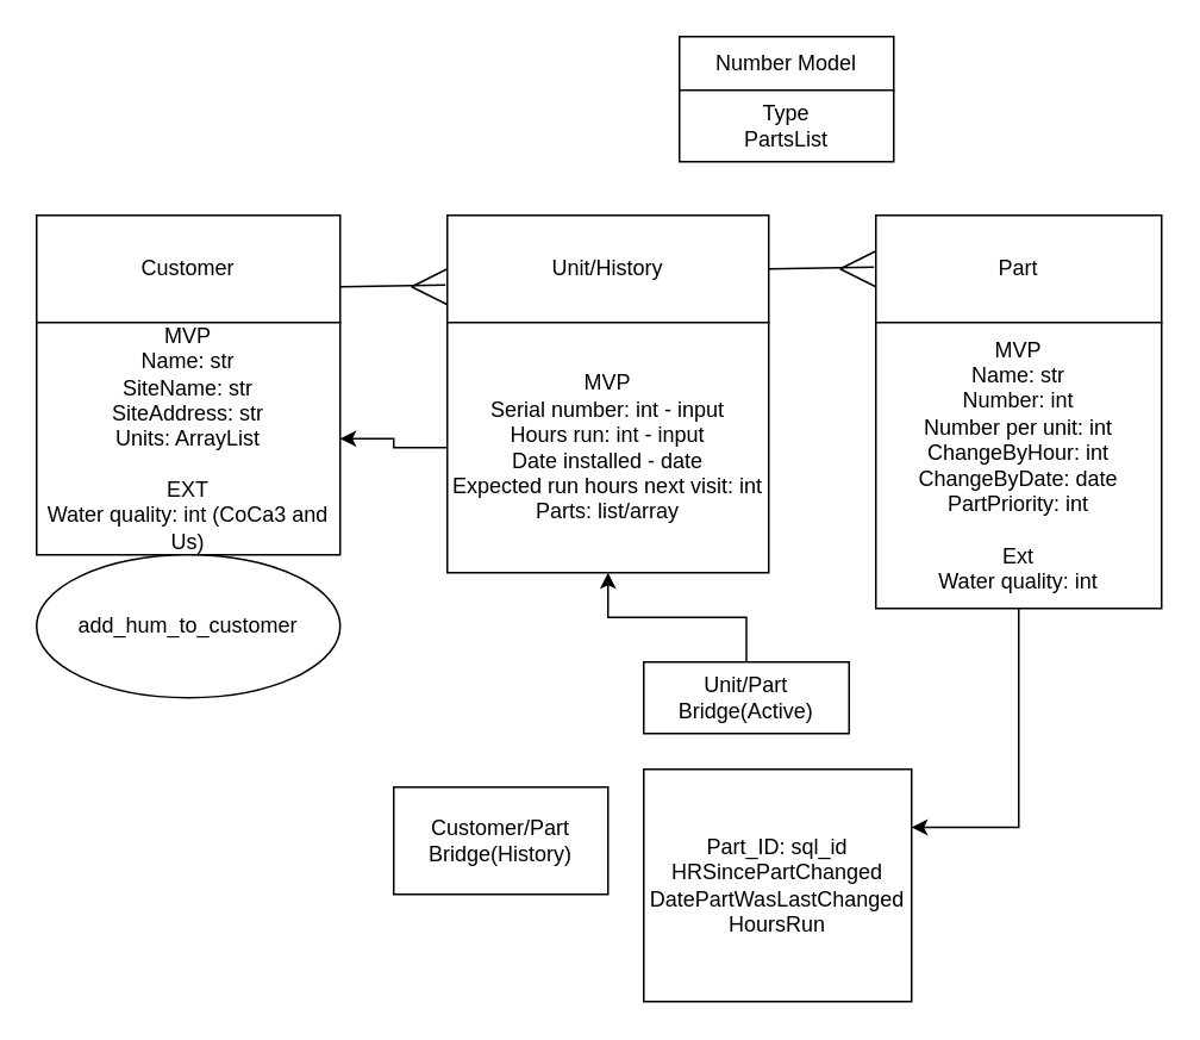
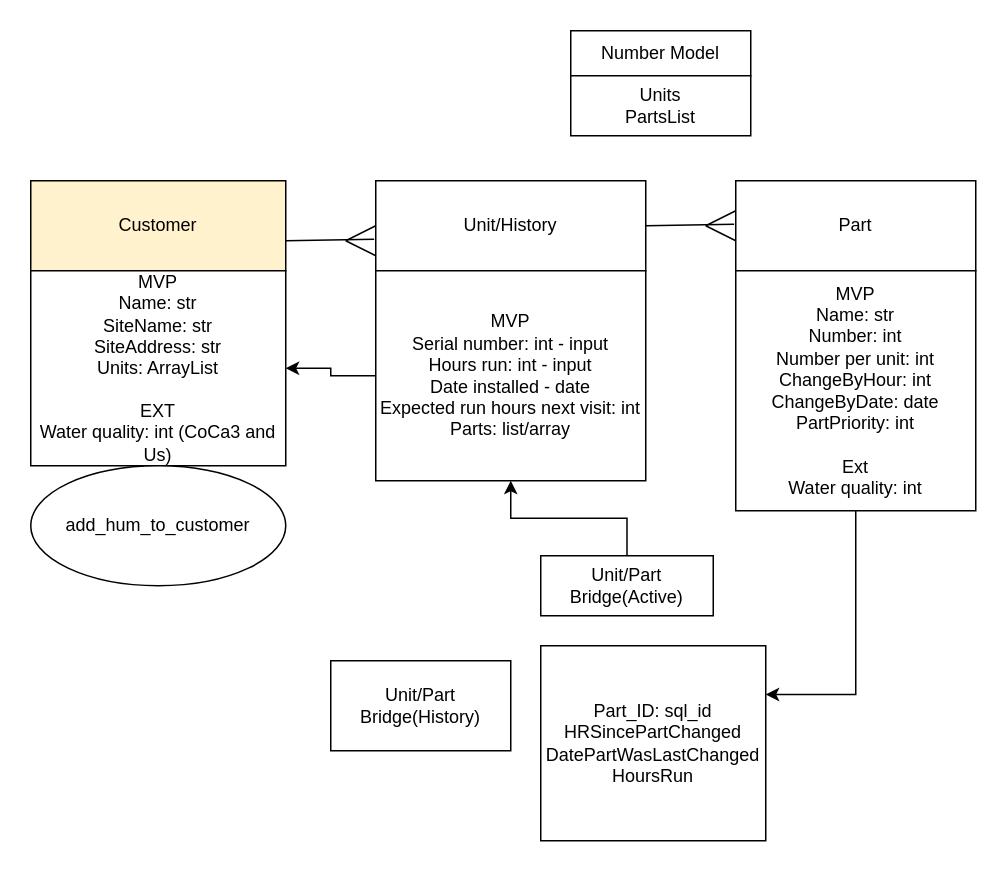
  <mxCell id="0" />
  <mxCell id="1" parent="0" />
  <mxCell id="2" value="Unit/History" style="rounded=0;whiteSpace=wrap;html=1;" parent="1" vertex="1"><mxGeometry x="250" y="120" width="180" height="60" as="geometry" /></mxCell>
  <mxCell id="3" style="edgeStyle=orthogonalEdgeStyle;rounded=0;orthogonalLoop=1;jettySize=auto;html=1;entryX=1;entryY=0.5;entryDx=0;entryDy=0;" edge="1" parent="1" source="4" target="10"><mxGeometry relative="1" as="geometry" /></mxCell>
  <mxCell id="4" value="MVP&lt;br&gt;Serial number: int - input&lt;br&gt;Hours run: int - input&lt;br&gt;Date installed - date&lt;br&gt;Expected run hours next visit: int&lt;br&gt;Parts: list/array" style="rounded=0;whiteSpace=wrap;html=1;" parent="1" vertex="1"><mxGeometry x="250" y="180" width="180" height="140" as="geometry" /></mxCell>
  <mxCell id="5" style="edgeStyle=orthogonalEdgeStyle;rounded=0;orthogonalLoop=1;jettySize=auto;html=1;exitX=0.5;exitY=1;exitDx=0;exitDy=0;" parent="1" source="2" target="2" edge="1"><mxGeometry relative="1" as="geometry" /></mxCell>
  <mxCell id="6" value="Part" style="rounded=0;whiteSpace=wrap;html=1;" parent="1" vertex="1"><mxGeometry x="490" y="120" width="160" height="60" as="geometry" /></mxCell>
  <mxCell id="7" style="edgeStyle=orthogonalEdgeStyle;rounded=0;orthogonalLoop=1;jettySize=auto;html=1;exitX=0.5;exitY=1;exitDx=0;exitDy=0;entryX=1;entryY=0.25;entryDx=0;entryDy=0;" edge="1" parent="1" source="8" target="14"><mxGeometry relative="1" as="geometry" /></mxCell>
  <mxCell id="8" value="MVP&lt;br&gt;Name: str&lt;br&gt;Number: int&lt;br&gt;Number per unit: int&lt;br&gt;ChangeByHour: int&lt;br&gt;ChangeByDate: date&lt;br&gt;PartPriority: int&lt;br&gt;&lt;br&gt;Ext&lt;br&gt;Water quality: int" style="rounded=0;whiteSpace=wrap;html=1;" parent="1" vertex="1"><mxGeometry x="490" y="180" width="160" height="160" as="geometry" /></mxCell>
- <mxCell id="9" value="Customer" style="rounded=0;whiteSpace=wrap;html=1;" parent="1" vertex="1"><mxGeometry x="20" y="120" width="170" height="60" as="geometry" /></mxCell>
+ <mxCell id="9" value="Customer" style="rounded=0;whiteSpace=wrap;html=1;fillColor=#fff2cc;" parent="1" vertex="1"><mxGeometry x="20" y="120" width="170" height="60" as="geometry" /></mxCell>
  <mxCell id="10" value="MVP&lt;br&gt;Name: str&lt;br&gt;SiteName: str&lt;br&gt;SiteAddress: str&lt;br&gt;Units: ArrayList&lt;br&gt;&lt;br&gt;EXT&lt;br&gt;Water quality: int (CoCa3 and Us)" style="rounded=0;whiteSpace=wrap;html=1;" parent="1" vertex="1"><mxGeometry x="20" y="180" width="170" height="130" as="geometry" /></mxCell>
  <mxCell id="11" value="add_hum_to_customer&lt;br&gt;" style="ellipse;whiteSpace=wrap;html=1;" parent="1" vertex="1"><mxGeometry x="20" y="310" width="170" height="80" as="geometry" /></mxCell>
  <mxCell id="12" style="edgeStyle=orthogonalEdgeStyle;rounded=0;orthogonalLoop=1;jettySize=auto;html=1;entryX=0.5;entryY=1;entryDx=0;entryDy=0;" edge="1" parent="1" source="13" target="4"><mxGeometry relative="1" as="geometry" /></mxCell>
  <mxCell id="13" value="Unit/Part Bridge(Active)" style="rounded=0;whiteSpace=wrap;html=1;" vertex="1" parent="1"><mxGeometry x="360" y="370" width="115" height="40" as="geometry" /></mxCell>
  <mxCell id="14" value="Part_ID: sql_id&lt;br&gt;HRSincePartChanged&lt;br&gt;DatePartWasLastChanged&lt;br&gt;HoursRun" style="rounded=0;whiteSpace=wrap;html=1;" vertex="1" parent="1"><mxGeometry x="360" y="430" width="150" height="130" as="geometry" /></mxCell>
  <mxCell id="15" value="" style="endArrow=none;html=1;rounded=0;entryX=-0.006;entryY=0.65;entryDx=0;entryDy=0;entryPerimeter=0;" edge="1" parent="1" target="2"><mxGeometry width="50" height="50" relative="1" as="geometry"><mxPoint x="190" y="160" as="sourcePoint" /><mxPoint x="240" y="160" as="targetPoint" /></mxGeometry></mxCell>
  <mxCell id="16" value="" style="endArrow=none;html=1;rounded=0;" edge="1" parent="1"><mxGeometry width="50" height="50" relative="1" as="geometry"><mxPoint x="230" y="160" as="sourcePoint" /><mxPoint x="250" y="170" as="targetPoint" /></mxGeometry></mxCell>
  <mxCell id="17" value="" style="endArrow=none;html=1;rounded=0;entryX=0;entryY=0.5;entryDx=0;entryDy=0;" edge="1" parent="1" target="2"><mxGeometry width="50" height="50" relative="1" as="geometry"><mxPoint x="230" y="160" as="sourcePoint" /><mxPoint x="260" y="180" as="targetPoint" /></mxGeometry></mxCell>
  <mxCell id="18" value="" style="endArrow=none;html=1;rounded=0;entryX=-0.006;entryY=0.65;entryDx=0;entryDy=0;entryPerimeter=0;" edge="1" parent="1"><mxGeometry width="50" height="50" relative="1" as="geometry"><mxPoint x="430" y="150" as="sourcePoint" /><mxPoint x="488.92" y="149" as="targetPoint" /></mxGeometry></mxCell>
  <mxCell id="19" value="" style="endArrow=none;html=1;rounded=0;" edge="1" parent="1"><mxGeometry width="50" height="50" relative="1" as="geometry"><mxPoint x="470" y="150" as="sourcePoint" /><mxPoint x="490" y="160" as="targetPoint" /></mxGeometry></mxCell>
  <mxCell id="20" value="" style="endArrow=none;html=1;rounded=0;entryX=0;entryY=0.5;entryDx=0;entryDy=0;" edge="1" parent="1"><mxGeometry width="50" height="50" relative="1" as="geometry"><mxPoint x="470" y="150" as="sourcePoint" /><mxPoint x="490" y="140" as="targetPoint" /></mxGeometry></mxCell>
- <mxCell id="21" value="Customer/Part Bridge(History)" style="rounded=0;whiteSpace=wrap;html=1;" vertex="1" parent="1"><mxGeometry x="220" y="440" width="120" height="60" as="geometry" /></mxCell>
+ <mxCell id="21" value="Unit/Part Bridge(History)" style="rounded=0;whiteSpace=wrap;html=1;" vertex="1" parent="1"><mxGeometry x="220" y="440" width="120" height="60" as="geometry" /></mxCell>
  <mxCell id="22" value="Number Model" style="rounded=0;whiteSpace=wrap;html=1;" vertex="1" parent="1"><mxGeometry x="380" y="20" width="120" height="30" as="geometry" /></mxCell>
- <mxCell id="23" value="Type&lt;br&gt;PartsList" style="rounded=0;whiteSpace=wrap;html=1;" vertex="1" parent="1"><mxGeometry x="380" y="50" width="120" height="40" as="geometry" /></mxCell>
+ <mxCell id="23" value="Units&lt;br&gt;PartsList" style="rounded=0;whiteSpace=wrap;html=1;" vertex="1" parent="1"><mxGeometry x="380" y="50" width="120" height="40" as="geometry" /></mxCell>
